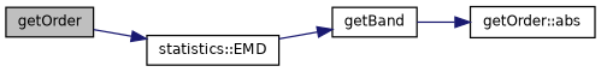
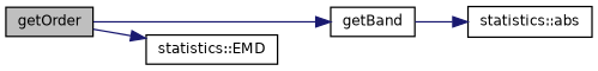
  digraph {
    rankdir=LR
    node [color=black fillcolor=white fontname=Helvetica fontsize=10 shape=record style=filled]
    edge [color=midnightblue fontname=Helvetica fontsize=10 labelfontname=Helvetica labelfontsize=10 style=solid]
    n1 [fillcolor=grey75 fontcolor=black height=0.2 label=getOrder width=0.4]
    n2 [height=0.2 label=getBand width=0.4]
    n3 [height=0.2 label="statistics::EMD" width=0.4]
-   n4 [height=0.2 label="getOrder::abs" width=0.4]
-   n3 -> n2
+   n4 [height=0.2 label="statistics::abs" width=0.4]
+   n1 -> n2
    n1 -> n3
    n2 -> n4
  }
